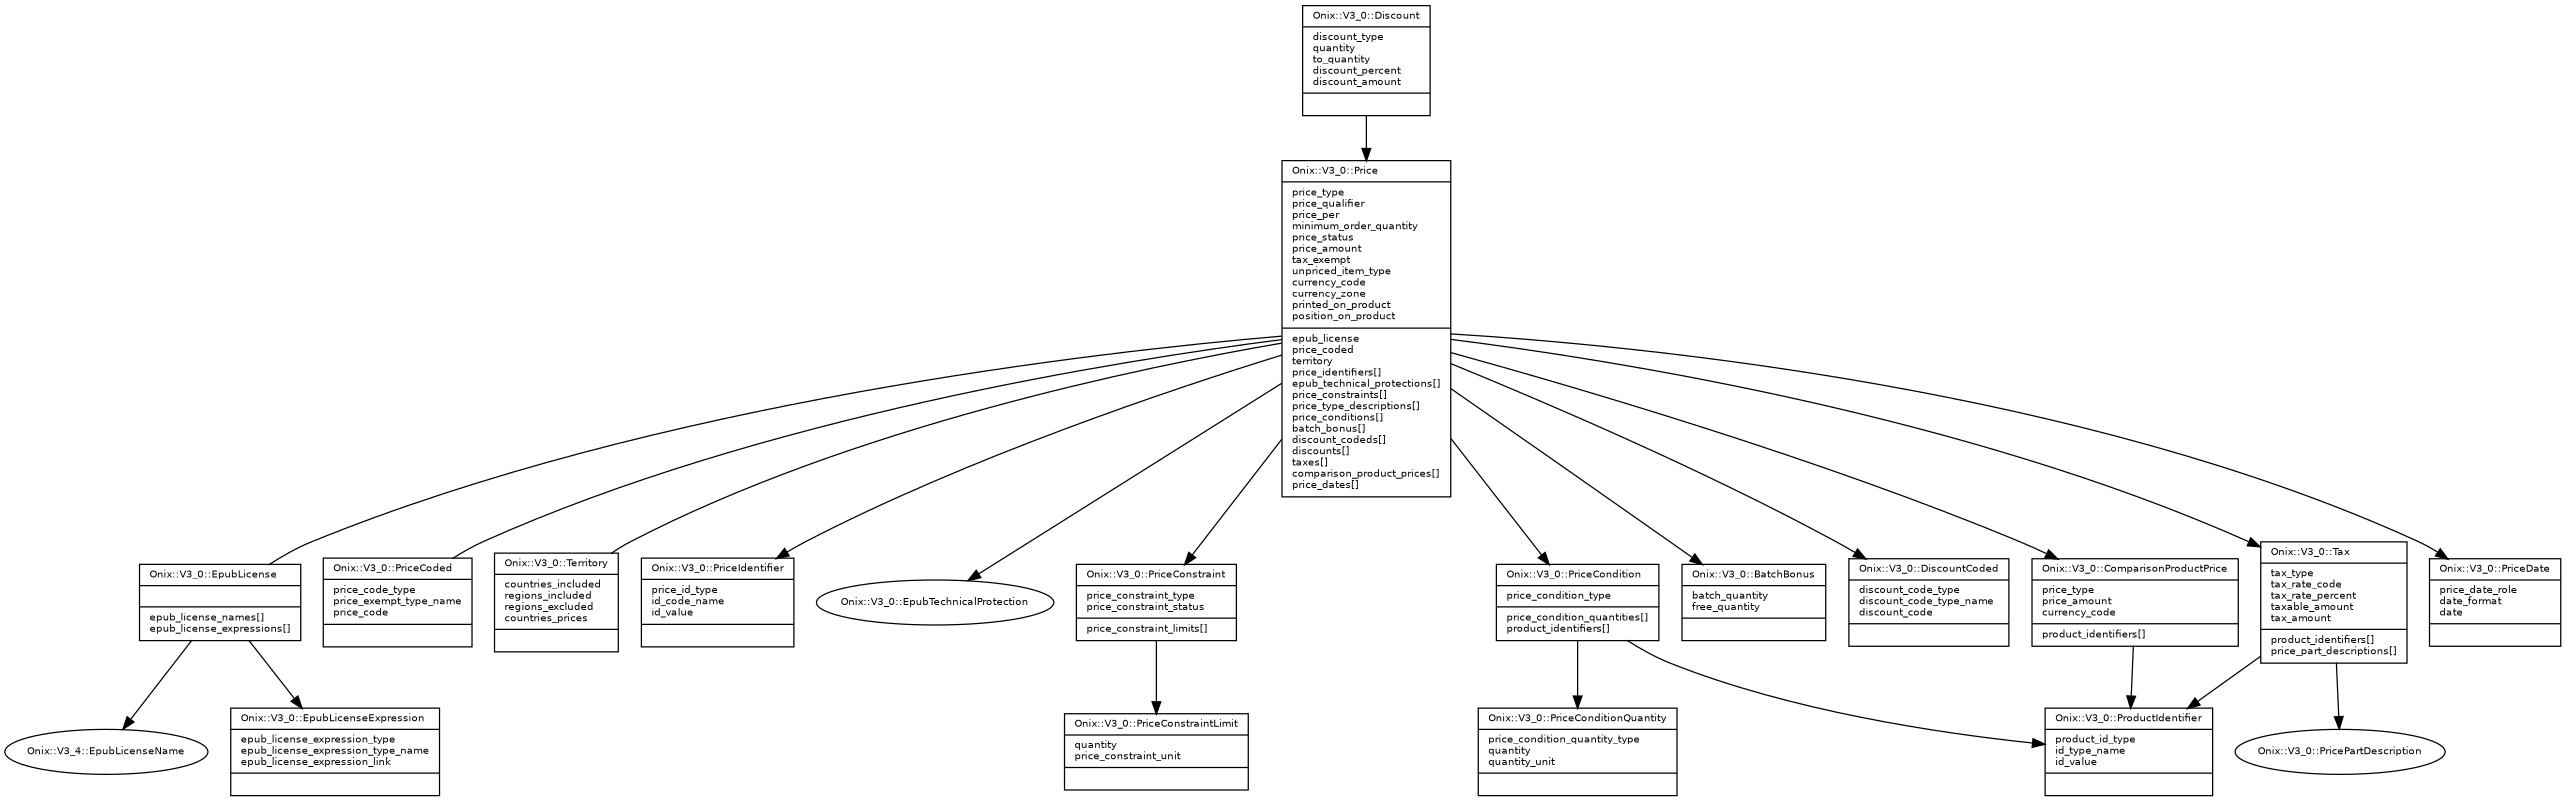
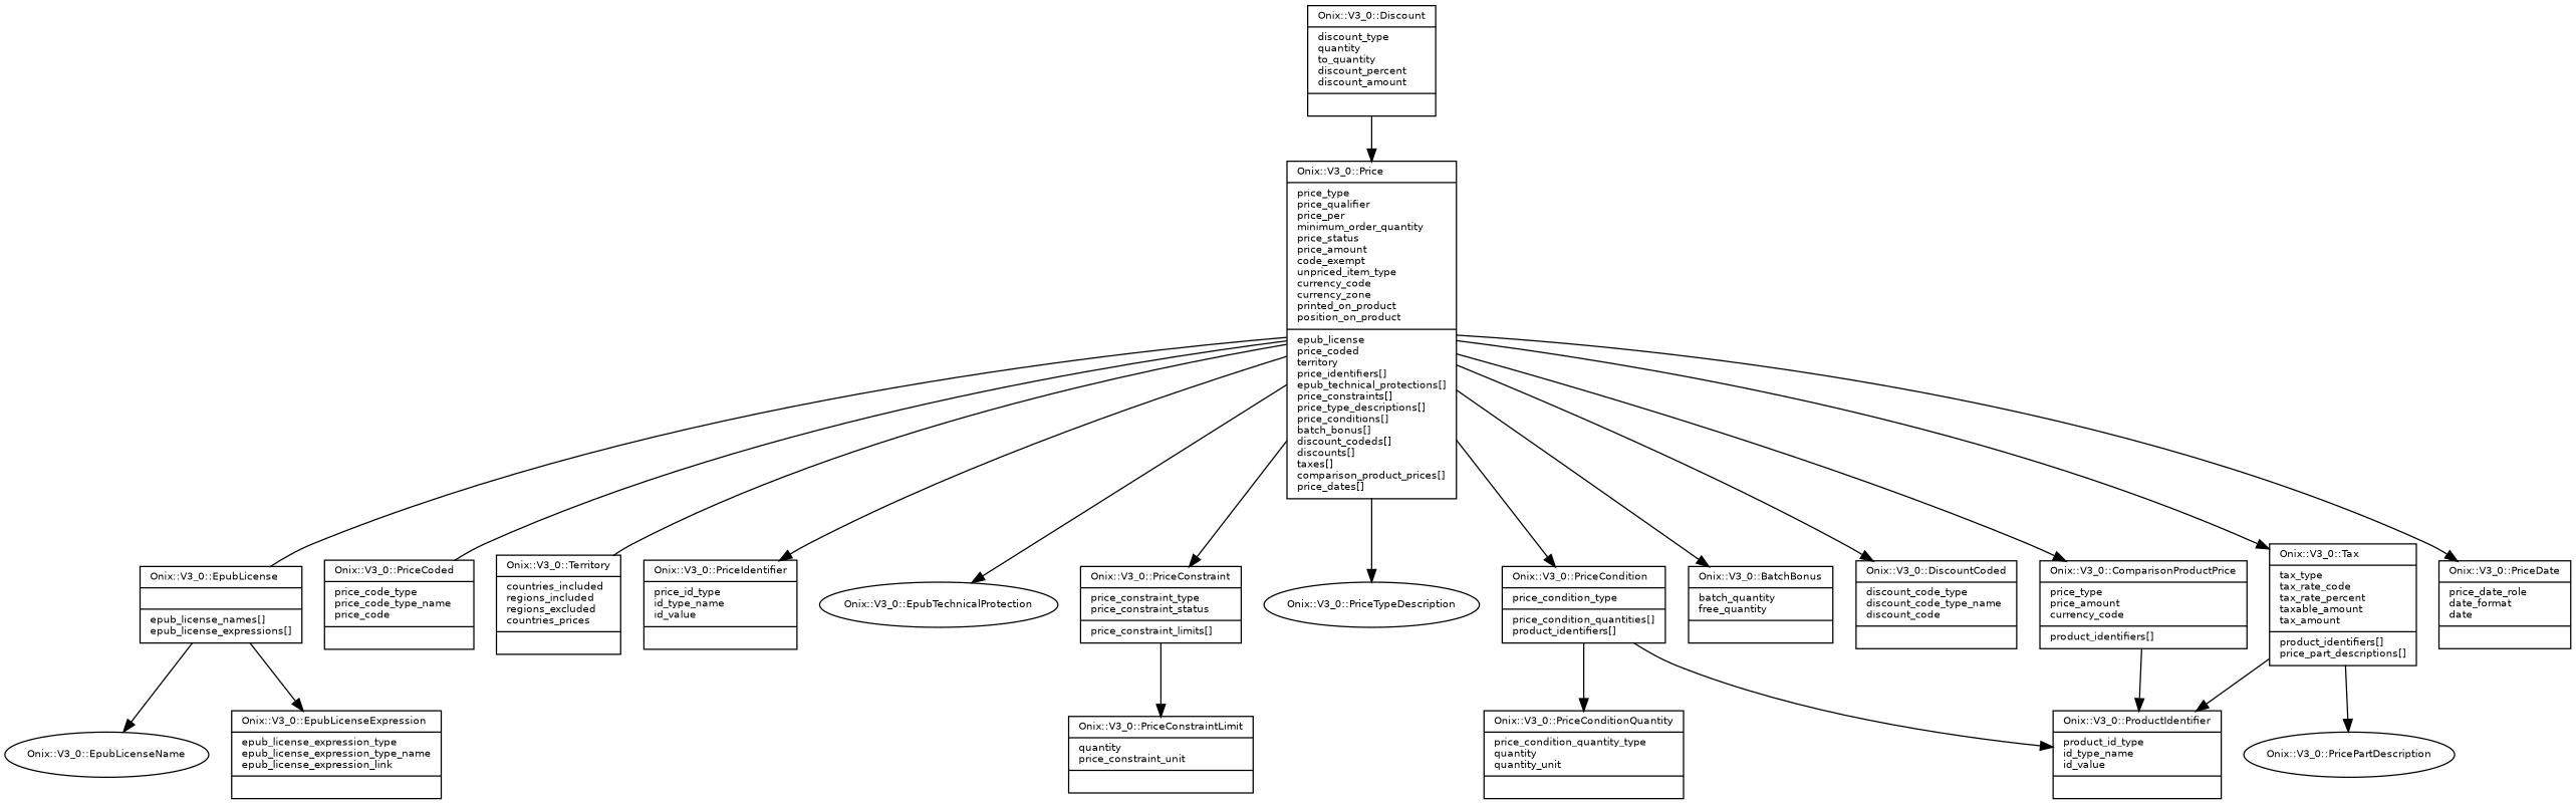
  digraph {
    fontname="Bitstream Vera Sans"
    fontsize=8
    node [fontname="Bitstream Vera Sans" fontsize=8 shape=record]
    edge [arrowhead=normal fontname="Bitstream Vera Sans" fontsize=8]
-   n1 [label="{Onix::V3_0::Price\l|price_type\lprice_qualifier\lprice_per\lminimum_order_quantity\lprice_status\lprice_amount\ltax_exempt\lunpriced_item_type\lcurrency_code\lcurrency_zone\lprinted_on_product\lposition_on_product\l|epub_license\lprice_coded\lterritory\lprice_identifiers[]\lepub_technical_protections[]\lprice_constraints[]\lprice_type_descriptions[]\lprice_conditions[]\lbatch_bonus[]\ldiscount_codeds[]\ldiscounts[]\ltaxes[]\lcomparison_product_prices[]\lprice_dates[]\l}"]
+   n1 [label="{Onix::V3_0::Price\l|price_type\lprice_qualifier\lprice_per\lminimum_order_quantity\lprice_status\lprice_amount\lcode_exempt\lunpriced_item_type\lcurrency_code\lcurrency_zone\lprinted_on_product\lposition_on_product\l|epub_license\lprice_coded\lterritory\lprice_identifiers[]\lepub_technical_protections[]\lprice_constraints[]\lprice_type_descriptions[]\lprice_conditions[]\lbatch_bonus[]\ldiscount_codeds[]\ldiscounts[]\ltaxes[]\lcomparison_product_prices[]\lprice_dates[]\l}"]
    n2 [label="{Onix::V3_0::EpubLicense\l|\l|epub_license_names[]\lepub_license_expressions[]\l}"]
-   n3 [label="{Onix::V3_0::PriceCoded\l|price_code_type\lprice_exempt_type_name\lprice_code\l|\l}"]
+   n3 [label="{Onix::V3_0::PriceCoded\l|price_code_type\lprice_code_type_name\lprice_code\l|\l}"]
    n4 [label="{Onix::V3_0::Territory\l|countries_included\lregions_included\lregions_excluded\lcountries_prices\l|\l}"]
-   n5 [label="{Onix::V3_0::PriceIdentifier\l|price_id_type\lid_code_name\lid_value\l|\l}"]
+   n5 [label="{Onix::V3_0::PriceIdentifier\l|price_id_type\lid_type_name\lid_value\l|\l}"]
    n6 [label="Onix::V3_0::EpubTechnicalProtection" shape=oval]
    n7 [label="{Onix::V3_0::PriceConstraint\l|price_constraint_type\lprice_constraint_status\l|price_constraint_limits[]\l}"]
+   n8 [label="Onix::V3_0::PriceTypeDescription" shape=oval]
    n9 [label="{Onix::V3_0::PriceCondition\l|price_condition_type\l|price_condition_quantities[]\lproduct_identifiers[]\l}"]
    n10 [label="{Onix::V3_0::BatchBonus\l|batch_quantity\lfree_quantity\l|\l}"]
    n11 [label="{Onix::V3_0::DiscountCoded\l|discount_code_type\ldiscount_code_type_name\ldiscount_code\l|\l}"]
    n12 [label="{Onix::V3_0::Tax\l|tax_type\ltax_rate_code\ltax_rate_percent\ltaxable_amount\ltax_amount\l|product_identifiers[]\lprice_part_descriptions[]\l}"]
    n13 [label="{Onix::V3_0::ComparisonProductPrice\l|price_type\lprice_amount\lcurrency_code\l|product_identifiers[]\l}"]
    n14 [label="{Onix::V3_0::PriceDate\l|price_date_role\ldate_format\ldate\l|\l}"]
-   n15 [label="Onix::V3_4::EpubLicenseName" shape=oval]
+   n15 [label="Onix::V3_0::EpubLicenseName" shape=oval]
    n16 [label="{Onix::V3_0::EpubLicenseExpression\l|epub_license_expression_type\lepub_license_expression_type_name\lepub_license_expression_link\l|\l}"]
    n17 [label="{Onix::V3_0::PriceConstraintLimit\l|quantity\lprice_constraint_unit\l|\l}"]
    n18 [label="{Onix::V3_0::PriceConditionQuantity\l|price_condition_quantity_type\lquantity\lquantity_unit\l|\l}"]
    n19 [label="{Onix::V3_0::ProductIdentifier\l|product_id_type\lid_type_name\lid_value\l|\l}"]
    n20 [label="{Onix::V3_0::Discount\l|discount_type\lquantity\lto_quantity\ldiscount_percent\ldiscount_amount\l|\l}"]
    n21 [label="Onix::V3_0::PricePartDescription" shape=oval]
    n1 -> n2 [arrowhead=none]
    n1 -> n3 [arrowhead=none]
    n1 -> n4 [arrowhead=none]
    n1 -> n5
    n1 -> n6
    n1 -> n7
+   n1 -> n8
    n1 -> n9
    n1 -> n10
    n1 -> n11
    n1 -> n12
    n1 -> n13
    n1 -> n14
    n2 -> n15
    n2 -> n16
    n7 -> n17
    n9 -> n18
    n9 -> n19
    n12 -> n19
    n12 -> n21
    n13 -> n19
    n20 -> n1
  }
